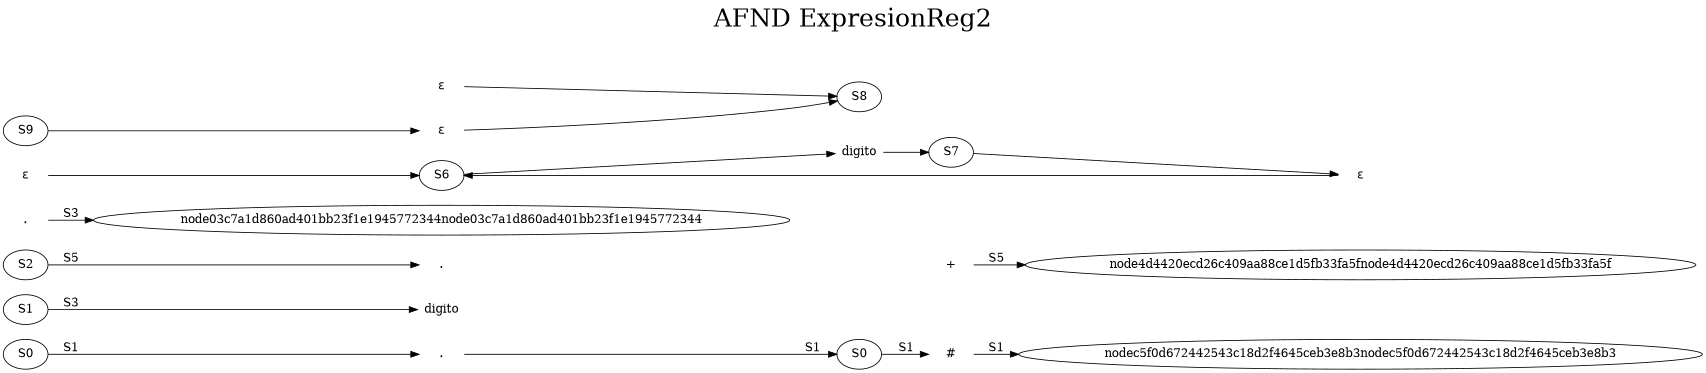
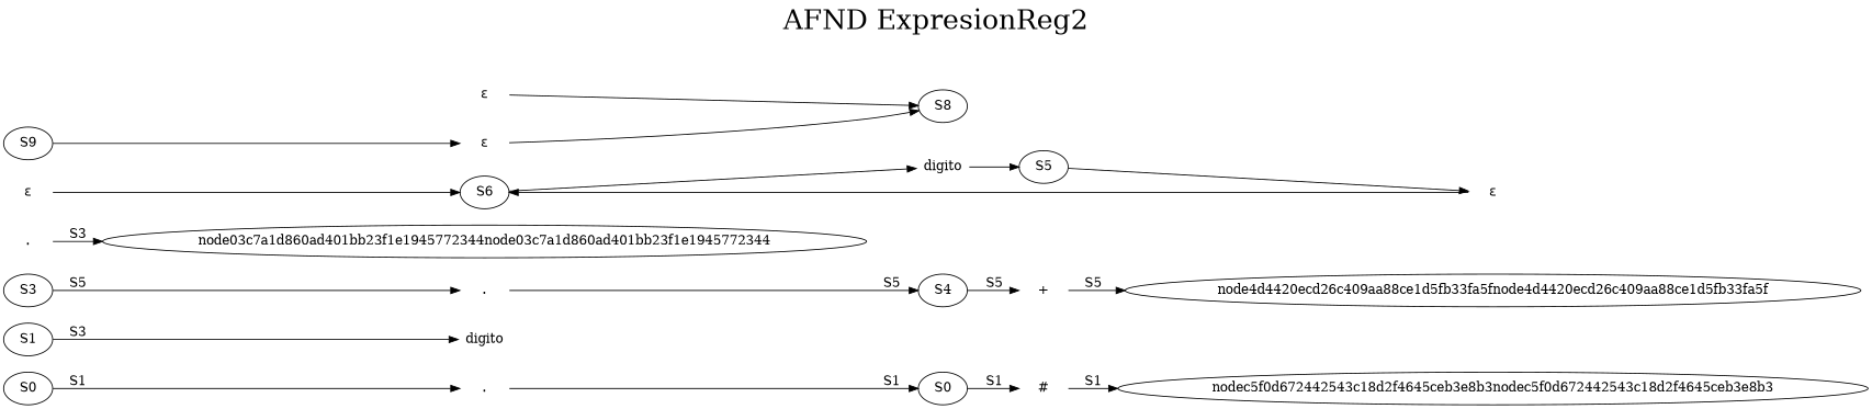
  digraph {
    fontsize=30
    label=<AFND ExpresionReg2>
    labelloc=t
    rankdir=LR
    n1 [label=S0]
    n2 [label="." shape=none]
    n3 [label=S0]
    n4 [label=S1]
    n5 [label=digito shape=none]
    n6 [label="#" shape=none]
    nodec5f0d672442543c18d2f4645ceb3e8b3nodec5f0d672442543c18d2f4645ceb3e8b3
-   n8 [label=S2]
+   n8 [label=S3]
    n9 [label="." shape=none]
+   n10 [label=S4]
    n11 [label="." shape=none]
    node03c7a1d860ad401bb23f1e1945772344node03c7a1d860ad401bb23f1e1945772344
    n13 [label="ε" shape=none]
    n14 [label=S6]
    n15 [label="ε" shape=none]
    n16 [label=S8]
    n17 [label="+" shape=none]
    node4d4420ecd26c409aa88ce1d5fb33fa5fnode4d4420ecd26c409aa88ce1d5fb33fa5f
    n19 [label=digito shape=none]
    n20 [label="ε" shape=none]
    n21 [label="ε" shape=none]
-   n22 [label=S7]
+   n22 [label=S5]
    S9
    n1 -> n2 [label=S1]
    n2 -> n3 [label=S1]
    n3 -> n6 [label=S1]
    n4 -> n5 [label=S3]
    n6 -> nodec5f0d672442543c18d2f4645ceb3e8b3nodec5f0d672442543c18d2f4645ceb3e8b3 [label=S1]
    n8 -> n9 [label=S5]
+   n9 -> n10 [label=S5]
+   n10 -> n17 [label=S5]
    n11 -> node03c7a1d860ad401bb23f1e1945772344node03c7a1d860ad401bb23f1e1945772344 [label=S3]
    n13 -> n14
    n14 -> n19
    n15 -> n16
    n17 -> node4d4420ecd26c409aa88ce1d5fb33fa5fnode4d4420ecd26c409aa88ce1d5fb33fa5f [label=S5]
    n19 -> n22
    n20 -> n14
    n21 -> n16
    n22 -> n20
    S9 -> n21
  }
